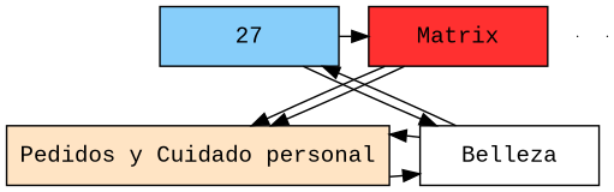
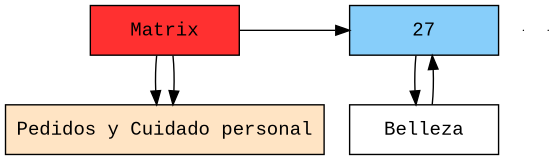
  digraph {
    fontname="Liberation Mono"
    node [fontname="Liberation Mono" shape=box]
    edge [fontname="Liberation Mono"]
    n1 [fillcolor=firebrick1 group=1 label=Matrix style=filled width=1.5]
    n2 [fillcolor=lightskyblue group=2 label=27 style=filled width=1.5]
    n3 [fillcolor=bisque1 group=1 label="Pedidos y Cuidado personal" style=filled width=1.5]
    n4 [group=2 label=Belleza width=1.5]
    e0 [shape=point width=0]
    e1 [shape=point width=0]
    subgraph sub_1 {
      rank=same
      n1
      n2
    }
    subgraph sub_2 {
      rank=same
      n3
      n4
    }
-   n2 -> n1
+   n1 -> n2
    n1 -> n3
    n1 -> n3
    n2 -> n4
-   n3 -> n4
    n4 -> n2
-   n4 -> n3
  }
